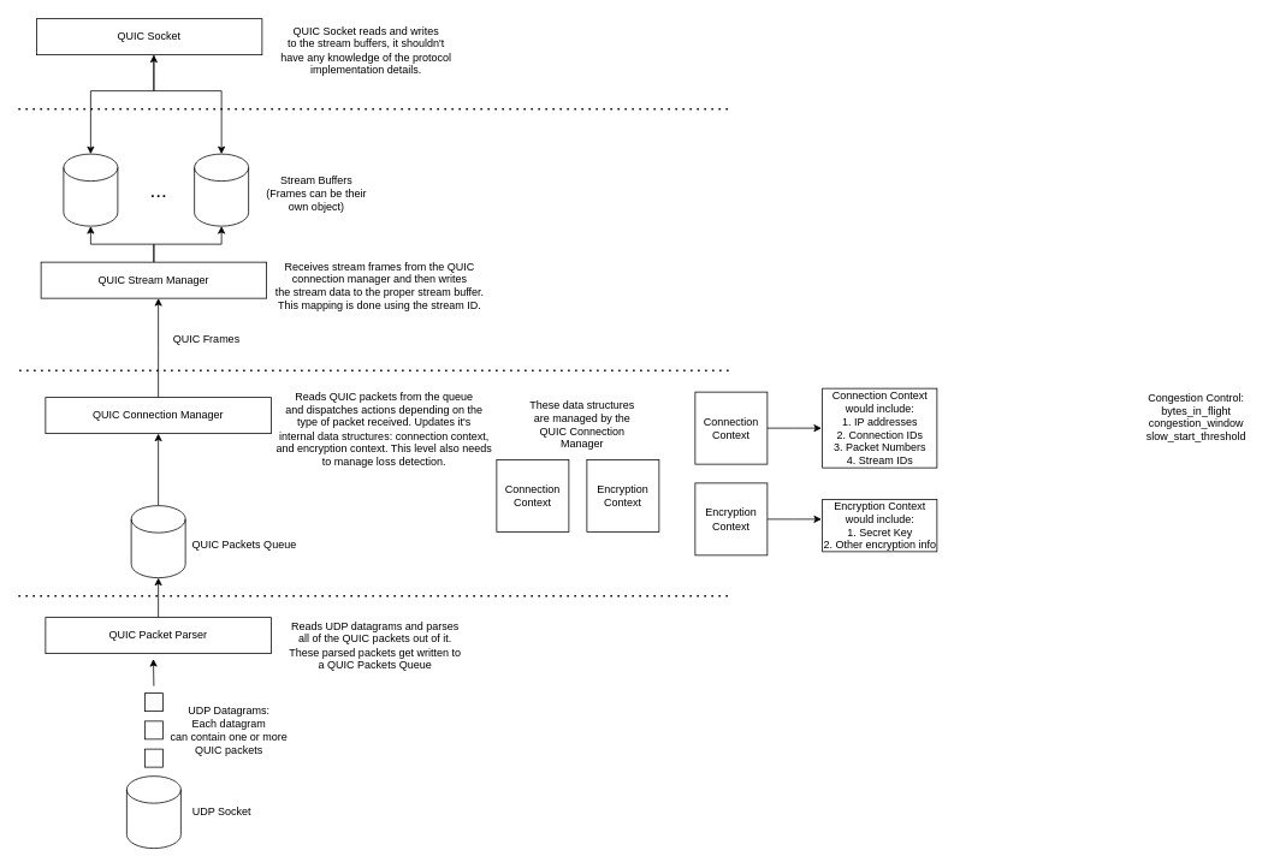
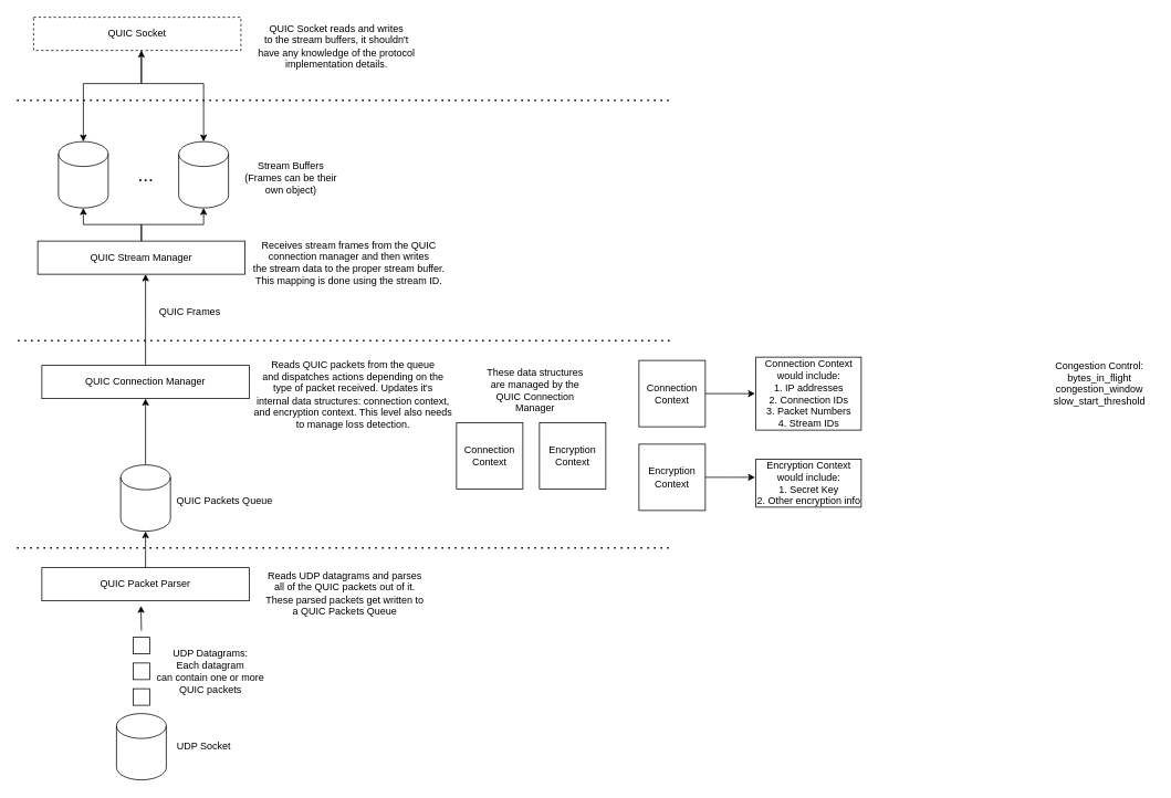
  <mxCell id="0" />
  <mxCell id="1" parent="0" />
  <mxCell id="2" value="" style="shape=cylinder3;whiteSpace=wrap;html=1;boundedLbl=1;backgroundOutline=1;size=15;" vertex="1" parent="1"><mxGeometry x="140" y="860" width="60" height="80" as="geometry" /></mxCell>
  <mxCell id="3" value="UDP Socket" style="text;html=1;align=center;verticalAlign=middle;resizable=0;points=[];autosize=1;strokeColor=none;fillColor=none;" vertex="1" parent="1"><mxGeometry x="200" y="885" width="90" height="30" as="geometry" /></mxCell>
  <mxCell id="4" value="" style="endArrow=classic;html=1;rounded=0;" edge="1" parent="1"><mxGeometry width="50" height="50" relative="1" as="geometry"><mxPoint x="170" y="760" as="sourcePoint" /><mxPoint x="169.5" y="730" as="targetPoint" /></mxGeometry></mxCell>
  <mxCell id="5" value="&lt;div&gt;UDP Datagrams:&lt;/div&gt;&lt;div&gt;Each datagram&lt;/div&gt;&lt;div&gt;can contain one or more&lt;/div&gt;&lt;div&gt;QUIC packets&lt;/div&gt;" style="text;html=1;align=center;verticalAlign=middle;resizable=0;points=[];autosize=1;strokeColor=none;fillColor=none;" vertex="1" parent="1"><mxGeometry x="178" y="774" width="150" height="70" as="geometry" /></mxCell>
  <mxCell id="6" value="" style="whiteSpace=wrap;html=1;aspect=fixed;" vertex="1" parent="1"><mxGeometry x="160" y="799" width="20" height="20" as="geometry" /></mxCell>
  <mxCell id="7" value="" style="whiteSpace=wrap;html=1;aspect=fixed;" vertex="1" parent="1"><mxGeometry x="160" y="830" width="20" height="20" as="geometry" /></mxCell>
  <mxCell id="8" value="" style="whiteSpace=wrap;html=1;aspect=fixed;" vertex="1" parent="1"><mxGeometry x="160" y="768" width="20" height="20" as="geometry" /></mxCell>
  <mxCell id="9" style="edgeStyle=orthogonalEdgeStyle;rounded=0;orthogonalLoop=1;jettySize=auto;html=1;" edge="1" parent="1" source="10"><mxGeometry relative="1" as="geometry"><mxPoint x="175" y="640" as="targetPoint" /></mxGeometry></mxCell>
  <mxCell id="10" value="QUIC Packet Parser" style="rounded=0;whiteSpace=wrap;html=1;" vertex="1" parent="1"><mxGeometry x="50" y="684" width="250" height="40" as="geometry" /></mxCell>
  <mxCell id="11" value="&lt;div&gt;Reads UDP datagrams and parses &lt;br&gt;&lt;/div&gt;&lt;div&gt;all of the QUIC packets out of it.&lt;br&gt;These parsed packets get written to&lt;/div&gt;&lt;div&gt;a QUIC Packets Queue&lt;br&gt;&lt;/div&gt;" style="text;html=1;align=center;verticalAlign=middle;resizable=0;points=[];autosize=1;strokeColor=none;fillColor=none;" vertex="1" parent="1"><mxGeometry x="310" y="680" width="210" height="70" as="geometry" /></mxCell>
  <mxCell id="12" style="edgeStyle=orthogonalEdgeStyle;rounded=0;orthogonalLoop=1;jettySize=auto;html=1;" edge="1" parent="1" source="13"><mxGeometry relative="1" as="geometry"><mxPoint x="175" y="480" as="targetPoint" /></mxGeometry></mxCell>
  <mxCell id="13" value="" style="shape=cylinder3;whiteSpace=wrap;html=1;boundedLbl=1;backgroundOutline=1;size=15;" vertex="1" parent="1"><mxGeometry x="145" y="560" width="60" height="80" as="geometry" /></mxCell>
  <mxCell id="14" value="QUIC Packets Queue" style="text;html=1;align=center;verticalAlign=middle;resizable=0;points=[];autosize=1;strokeColor=none;fillColor=none;" vertex="1" parent="1"><mxGeometry x="200" y="589" width="140" height="30" as="geometry" /></mxCell>
  <mxCell id="15" style="edgeStyle=orthogonalEdgeStyle;rounded=0;orthogonalLoop=1;jettySize=auto;html=1;" edge="1" parent="1" source="16"><mxGeometry relative="1" as="geometry"><mxPoint x="175" y="330" as="targetPoint" /></mxGeometry></mxCell>
  <mxCell id="16" value="QUIC Connection Manager" style="rounded=0;whiteSpace=wrap;html=1;" vertex="1" parent="1"><mxGeometry x="50" y="440" width="250" height="40" as="geometry" /></mxCell>
  <mxCell id="17" value="&lt;div&gt;Reads QUIC packets from the queue&lt;/div&gt;&lt;div&gt;and dispatches actions depending on the&lt;/div&gt;&lt;div&gt;type of packet received. Updates it's&lt;/div&gt;&lt;div&gt;internal data structures: connection context,&lt;/div&gt;&lt;div&gt;and encryption context. This level also needs&lt;/div&gt;&lt;div&gt;to manage loss detection.&lt;/div&gt;" style="text;html=1;align=center;verticalAlign=middle;resizable=0;points=[];autosize=1;strokeColor=none;fillColor=none;" vertex="1" parent="1"><mxGeometry x="295" y="425" width="260" height="100" as="geometry" /></mxCell>
  <mxCell id="18" value="&lt;div&gt;Connection&lt;/div&gt;&lt;div&gt;Context&lt;br&gt;&lt;/div&gt;" style="whiteSpace=wrap;html=1;aspect=fixed;" vertex="1" parent="1"><mxGeometry x="550" y="509" width="80" height="80" as="geometry" /></mxCell>
  <mxCell id="19" value="" style="endArrow=none;dashed=1;html=1;dashPattern=1 3;strokeWidth=2;rounded=0;" edge="1" parent="1"><mxGeometry width="50" height="50" relative="1" as="geometry"><mxPoint y="660" as="sourcePoint" x="20" /><mxPoint x="810" y="660" as="targetPoint" /></mxGeometry></mxCell>
  <mxCell id="20" value="&lt;div&gt;Encryption&lt;/div&gt;&lt;div&gt;Context&lt;br&gt;&lt;/div&gt;" style="whiteSpace=wrap;html=1;aspect=fixed;" vertex="1" parent="1"><mxGeometry x="650" y="509" width="80" height="80" as="geometry" /></mxCell>
  <mxCell id="21" value="These data structures are managed by the QUIC Connection Manager" style="text;html=1;strokeColor=none;fillColor=none;align=center;verticalAlign=middle;whiteSpace=wrap;rounded=0;" vertex="1" parent="1"><mxGeometry x="580" y="440" width="130" height="60" as="geometry" /></mxCell>
  <mxCell id="22" style="edgeStyle=orthogonalEdgeStyle;rounded=0;orthogonalLoop=1;jettySize=auto;html=1;" edge="1" parent="1" source="23"><mxGeometry relative="1" as="geometry"><mxPoint x="910" y="474" as="targetPoint" /></mxGeometry></mxCell>
  <mxCell id="23" value="&lt;div&gt;Connection&lt;/div&gt;&lt;div&gt;Context&lt;br&gt;&lt;/div&gt;" style="whiteSpace=wrap;html=1;aspect=fixed;" vertex="1" parent="1"><mxGeometry x="770" y="434" width="80" height="80" as="geometry" /></mxCell>
  <mxCell id="24" value="&lt;div&gt;Connection Context would include:&lt;/div&gt;&lt;div&gt;1. IP addresses&lt;/div&gt;&lt;div&gt;2. Connection IDs&lt;/div&gt;&lt;div&gt;3. Packet Numbers&lt;/div&gt;&lt;div&gt;4. Stream IDs&lt;/div&gt;" style="text;html=1;strokeColor=none;fillColor=none;align=center;verticalAlign=middle;whiteSpace=wrap;rounded=0;labelBorderColor=default;" vertex="1" parent="1"><mxGeometry x="910" y="420" width="130" height="108" as="geometry" /></mxCell>
  <mxCell id="25" style="edgeStyle=orthogonalEdgeStyle;rounded=0;orthogonalLoop=1;jettySize=auto;html=1;" edge="1" parent="1" source="26"><mxGeometry relative="1" as="geometry"><mxPoint x="910" y="575" as="targetPoint" /></mxGeometry></mxCell>
  <mxCell id="26" value="&lt;div&gt;Encryption&lt;/div&gt;&lt;div&gt;Context&lt;br&gt;&lt;/div&gt;" style="whiteSpace=wrap;html=1;aspect=fixed;" vertex="1" parent="1"><mxGeometry x="770" y="535" width="80" height="80" as="geometry" /></mxCell>
  <mxCell id="27" value="&lt;div&gt;Encryption Context would include:&lt;/div&gt;&lt;div&gt;1. Secret Key&lt;/div&gt;&lt;div&gt;2. Other encryption info&lt;br&gt;&lt;/div&gt;" style="text;html=1;strokeColor=none;fillColor=none;align=center;verticalAlign=middle;whiteSpace=wrap;rounded=0;labelBorderColor=default;" vertex="1" parent="1"><mxGeometry x="910" y="528" width="130" height="108" as="geometry" /></mxCell>
  <mxCell id="28" value="" style="endArrow=none;dashed=1;html=1;dashPattern=1 3;strokeWidth=2;rounded=0;" edge="1" parent="1"><mxGeometry width="50" height="50" relative="1" as="geometry"><mxPoint x="21" y="410" as="sourcePoint" /><mxPoint x="811" y="410" as="targetPoint" /></mxGeometry></mxCell>
  <mxCell id="29" value="&lt;div&gt;Congestion Control:&lt;/div&gt;&lt;div&gt;bytes_in_flight&lt;/div&gt;&lt;div&gt;congestion_window&lt;br&gt;&lt;/div&gt;&lt;div&gt;slow_start_threshold&lt;/div&gt;&lt;div&gt;&lt;br&gt;&lt;/div&gt;" style="text;html=1;align=center;verticalAlign=middle;resizable=0;points=[];autosize=1;strokeColor=none;fillColor=none;" vertex="1" parent="1"><mxGeometry x="1260" y="424" width="130" height="90" as="geometry" /></mxCell>
  <mxCell id="30" style="edgeStyle=orthogonalEdgeStyle;rounded=0;orthogonalLoop=1;jettySize=auto;html=1;entryX=0.5;entryY=1;entryDx=0;entryDy=0;entryPerimeter=0;fontSize=23;" edge="1" parent="1" source="32" target="35"><mxGeometry relative="1" as="geometry" /></mxCell>
  <mxCell id="31" style="edgeStyle=orthogonalEdgeStyle;rounded=0;orthogonalLoop=1;jettySize=auto;html=1;entryX=0.5;entryY=1;entryDx=0;entryDy=0;entryPerimeter=0;fontSize=23;" edge="1" parent="1" source="32" target="36"><mxGeometry relative="1" as="geometry" /></mxCell>
  <mxCell id="32" value="QUIC Stream Manager" style="rounded=0;whiteSpace=wrap;html=1;" vertex="1" parent="1"><mxGeometry x="45" y="290" width="250" height="40" as="geometry" /></mxCell>
  <mxCell id="33" value="&lt;div&gt;Receives stream frames from the QUIC&lt;/div&gt;&lt;div&gt;connection manager and then writes&lt;/div&gt;&lt;div&gt;the stream data to the proper stream buffer.&lt;/div&gt;&lt;div&gt;This mapping is done using the stream ID.&lt;br&gt;&lt;/div&gt;" style="text;html=1;align=center;verticalAlign=middle;resizable=0;points=[];autosize=1;strokeColor=none;fillColor=none;" vertex="1" parent="1"><mxGeometry x="295" y="281" width="250" height="70" as="geometry" /></mxCell>
  <mxCell id="34" value="QUIC Frames" style="text;html=1;align=center;verticalAlign=middle;resizable=0;points=[];autosize=1;strokeColor=none;fillColor=none;" vertex="1" parent="1"><mxGeometry x="178" y="360" width="100" height="30" as="geometry" /></mxCell>
  <mxCell id="35" value="" style="shape=cylinder3;whiteSpace=wrap;html=1;boundedLbl=1;backgroundOutline=1;size=15;labelBorderColor=default;" vertex="1" parent="1"><mxGeometry x="70" y="170" width="60" height="80" as="geometry" /></mxCell>
  <mxCell id="36" value="" style="shape=cylinder3;whiteSpace=wrap;html=1;boundedLbl=1;backgroundOutline=1;size=15;labelBorderColor=default;" vertex="1" parent="1"><mxGeometry x="215" y="170" width="60" height="80" as="geometry" /></mxCell>
  <mxCell id="37" value="&lt;div&gt;&lt;font style=&quot;font-size: 23px;&quot;&gt;...&lt;/font&gt;&lt;/div&gt;" style="text;html=1;align=center;verticalAlign=middle;resizable=0;points=[];autosize=1;strokeColor=none;fillColor=none;" vertex="1" parent="1"><mxGeometry x="155" y="190" width="40" height="40" as="geometry" /></mxCell>
  <mxCell id="38" value="&lt;div&gt;Stream Buffers &lt;br&gt;&lt;/div&gt;&lt;div&gt;(Frames can be their &lt;br&gt;&lt;/div&gt;&lt;div&gt;own object)&lt;/div&gt;" style="text;html=1;align=center;verticalAlign=middle;resizable=0;points=[];autosize=1;strokeColor=none;fillColor=none;" vertex="1" parent="1"><mxGeometry x="285" y="184" width="130" height="60" as="geometry" /></mxCell>
  <mxCell id="39" value="" style="endArrow=none;dashed=1;html=1;dashPattern=1 3;strokeWidth=2;rounded=0;" edge="1" parent="1"><mxGeometry width="50" height="50" relative="1" as="geometry"><mxPoint y="120" as="sourcePoint" x="20" /><mxPoint x="810" y="120" as="targetPoint" /></mxGeometry></mxCell>
  <mxCell id="40" style="edgeStyle=orthogonalEdgeStyle;rounded=0;orthogonalLoop=1;jettySize=auto;html=1;entryX=0.5;entryY=0;entryDx=0;entryDy=0;entryPerimeter=0;fontSize=23;" edge="1" parent="1" source="42" target="35"><mxGeometry relative="1" as="geometry"><Array as="points"><mxPoint x="170" y="100" /><mxPoint x="100" y="100" /></Array></mxGeometry></mxCell>
  <mxCell id="41" style="edgeStyle=orthogonalEdgeStyle;rounded=0;orthogonalLoop=1;jettySize=auto;html=1;entryX=0.5;entryY=0;entryDx=0;entryDy=0;entryPerimeter=0;fontSize=23;startArrow=classic;startFill=1;" edge="1" parent="1" source="42" target="36"><mxGeometry relative="1" as="geometry"><Array as="points"><mxPoint x="170" y="100" /><mxPoint x="245" y="100" /></Array></mxGeometry></mxCell>
- <mxCell id="42" value="&lt;div&gt;QUIC Socket&lt;/div&gt;" style="rounded=0;whiteSpace=wrap;html=1;" vertex="1" parent="1"><mxGeometry x="40" y="20" width="250" height="40" as="geometry" /></mxCell>
+ <mxCell id="42" value="&lt;div&gt;QUIC Socket&lt;/div&gt;" style="rounded=0;whiteSpace=wrap;html=1;dashed=1;" vertex="1" parent="1"><mxGeometry x="40" y="20" width="250" height="40" as="geometry" /></mxCell>
  <mxCell id="43" value="&lt;div&gt;QUIC Socket reads and writes &lt;br&gt;&lt;/div&gt;&lt;div&gt;to the stream buffers, it shouldn't&lt;/div&gt;&lt;div&gt;have any knowledge of the protocol&lt;/div&gt;&lt;div&gt;implementation details.&lt;br&gt;&lt;/div&gt;" style="text;html=1;align=center;verticalAlign=middle;resizable=0;points=[];autosize=1;strokeColor=none;fillColor=none;" vertex="1" parent="1"><mxGeometry x="300" y="20" width="210" height="70" as="geometry" /></mxCell>
